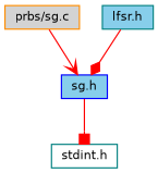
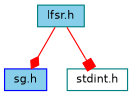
  digraph {
    node [color=teal fillcolor=skyblue fontname=Helvetica fontsize=10 shape=record style=filled]
    edge [color=red fontname=Helvetica fontsize=10 labelfontname=Helvetica labelfontsize=10 style=solid]
-   n1 [color=darkorange fillcolor=lightgrey fontcolor=black height=0.2 label="prbs/sg.c" width=0.4]
    n2 [color=blue height=0.2 label="sg.h" width=0.4]
    n3 [height=0.2 label="lfsr.h" width=0.4]
    n4 [fillcolor=white height=0.2 label="stdint.h" width=0.4]
-   n1 -> n2 [arrowhead=vee]
    n3 -> n2 [arrowhead=diamond]
-   n2 -> n4 [arrowhead=box]
+   n3 -> n4 [arrowhead=box]
  }
